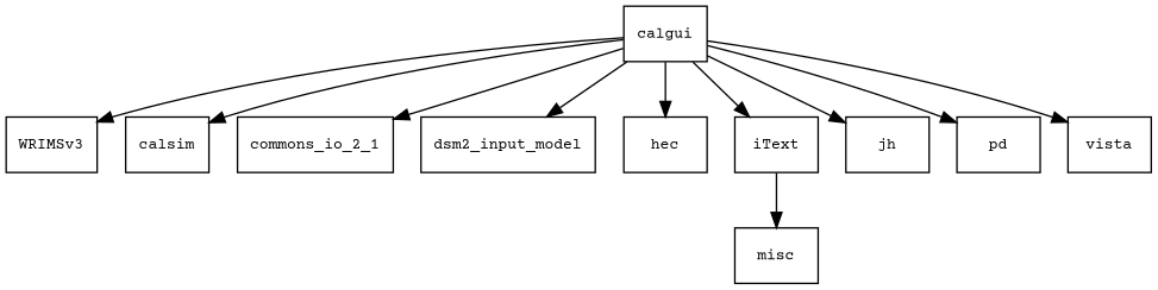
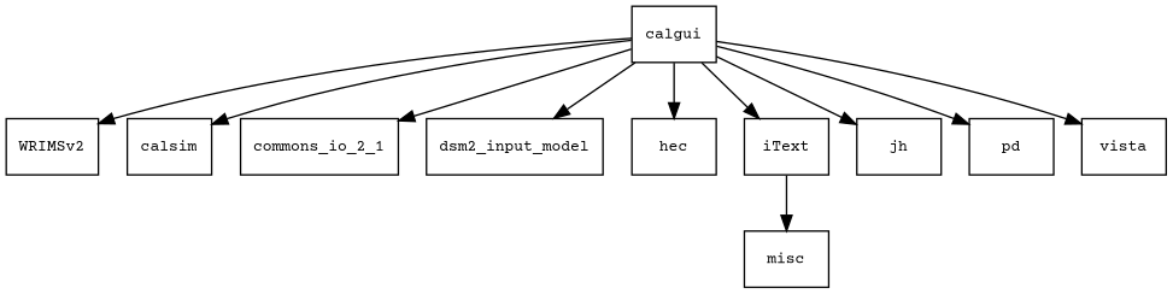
  digraph {
    fontname="Courier Prime"
    node [fontname="Courier Prime" fontsize=10.0 shape=box]
    edge [fontname="Courier Prime"]
    calgui
-   WRIMSv2 [label=WRIMSv3]
+   WRIMSv2
    calsim
    commons_io_2_1
    dsm2_input_model
    hec
    iText
    jh
    pd
    vista
    misc
    calgui -> WRIMSv2
    calgui -> calsim
    calgui -> commons_io_2_1
    calgui -> dsm2_input_model
    calgui -> hec
    calgui -> iText
    calgui -> jh
    calgui -> pd
    calgui -> vista
    iText -> misc
  }
